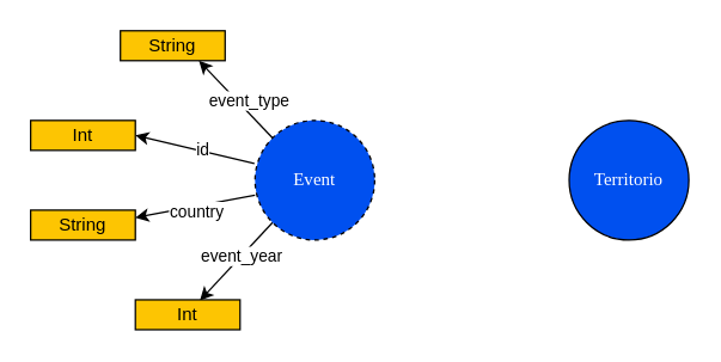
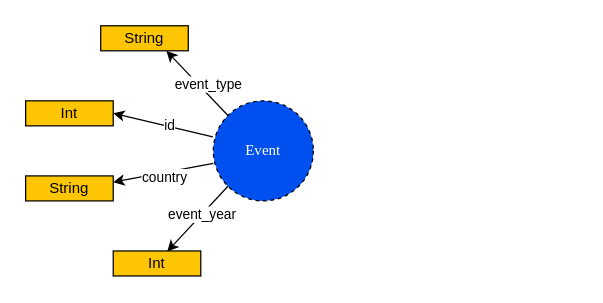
  <mxCell id="0" />
  <mxCell id="1" parent="0" />
  <mxCell id="2" style="rounded=0;orthogonalLoop=1;jettySize=auto;html=1;exitX=0;exitY=0;exitDx=0;exitDy=0;entryX=0.75;entryY=1;entryDx=0;entryDy=0;" edge="1" parent="1" source="6" target="11"><mxGeometry relative="1" as="geometry" /></mxCell>
  <mxCell id="3" value="event_type" style="edgeLabel;html=1;align=center;verticalAlign=middle;resizable=0;points=[];" vertex="1" connectable="0" parent="2"><mxGeometry x="-0.042" y="-1" relative="1" as="geometry"><mxPoint x="6" as="offset" /></mxGeometry></mxCell>
  <mxCell id="4" style="rounded=0;orthogonalLoop=1;jettySize=auto;html=1;exitX=0;exitY=1;exitDx=0;exitDy=0;entryX=0.617;entryY=0.02;entryDx=0;entryDy=0;entryPerimeter=0;" edge="1" parent="1" source="6" target="8"><mxGeometry relative="1" as="geometry" /></mxCell>
  <mxCell id="5" value="event_year" style="edgeLabel;html=1;align=center;verticalAlign=middle;resizable=0;points=[];" vertex="1" connectable="0" parent="4"><mxGeometry x="-0.32" y="-1" relative="1" as="geometry"><mxPoint x="-4" y="5" as="offset" /></mxGeometry></mxCell>
  <mxCell id="6" value="&lt;font face=&quot;Verdana&quot;&gt;Event&lt;/font&gt;" style="ellipse;whiteSpace=wrap;html=1;aspect=fixed;fillColor=#0050ef;strokeColor=#000000;fontColor=#ffffff;dashed=1;" vertex="1" parent="1"><mxGeometry x="170" y="80" width="80" height="80" as="geometry" /></mxCell>
- <mxCell id="7" value="&lt;font face=&quot;Verdana&quot;&gt;Territorio&lt;/font&gt;" style="ellipse;whiteSpace=wrap;html=1;aspect=fixed;fillColor=#0050ef;strokeColor=#000000;fontColor=#ffffff;" vertex="1" parent="1"><mxGeometry x="380" y="80" width="80" height="80" as="geometry" /></mxCell>
  <mxCell id="8" value="Int" style="rounded=0;whiteSpace=wrap;html=1;strokeColor=#000000;fillColor=#fdc502;" vertex="1" parent="1"><mxGeometry x="90" y="200" width="70" height="20" as="geometry" /></mxCell>
  <mxCell id="9" value="String" style="rounded=0;whiteSpace=wrap;html=1;strokeColor=#000000;fillColor=#fdc502;" vertex="1" parent="1"><mxGeometry x="20" y="140" width="70" height="20" as="geometry" /></mxCell>
  <mxCell id="10" value="Int" style="rounded=0;whiteSpace=wrap;html=1;strokeColor=#000000;fillColor=#fdc502;" vertex="1" parent="1"><mxGeometry x="20" y="80" width="70" height="20" as="geometry" /></mxCell>
  <mxCell id="11" value="String" style="rounded=0;whiteSpace=wrap;html=1;strokeColor=#000000;fillColor=#fdc502;" vertex="1" parent="1"><mxGeometry x="80" y="20" width="70" height="20" as="geometry" /></mxCell>
  <mxCell id="12" style="rounded=0;orthogonalLoop=1;jettySize=auto;html=1;exitX=-0.005;exitY=0.36;exitDx=0;exitDy=0;entryX=1;entryY=0.5;entryDx=0;entryDy=0;exitPerimeter=0;" edge="1" parent="1" source="6" target="10"><mxGeometry relative="1" as="geometry"><mxPoint x="160" y="140" as="sourcePoint" /><mxPoint x="121" y="108" as="targetPoint" /></mxGeometry></mxCell>
  <mxCell id="13" value="id" style="edgeLabel;html=1;align=center;verticalAlign=middle;resizable=0;points=[];" vertex="1" connectable="0" parent="12"><mxGeometry x="-0.042" y="-1" relative="1" as="geometry"><mxPoint x="3" y="1" as="offset" /></mxGeometry></mxCell>
  <mxCell id="14" style="rounded=0;orthogonalLoop=1;jettySize=auto;html=1;exitX=0;exitY=0.625;exitDx=0;exitDy=0;entryX=1;entryY=0.25;entryDx=0;entryDy=0;exitPerimeter=0;" edge="1" parent="1" source="6" target="9"><mxGeometry relative="1" as="geometry"><mxPoint x="202" y="112" as="sourcePoint" /><mxPoint x="163" y="80" as="targetPoint" /></mxGeometry></mxCell>
  <mxCell id="15" value="country" style="edgeLabel;html=1;align=center;verticalAlign=middle;resizable=0;points=[];" vertex="1" connectable="0" parent="14"><mxGeometry x="-0.042" y="-1" relative="1" as="geometry"><mxPoint x="-1" y="4" as="offset" /></mxGeometry></mxCell>
